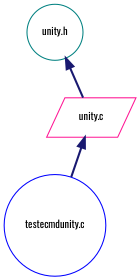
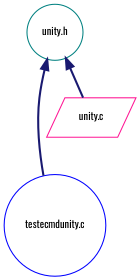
  digraph {
    fontname=Oswald
    node [fillcolor=white fontname=Oswald fontsize=10 shape=circle style=filled]
    edge [color=midnightblue dir=back fontname=Oswald fontsize=10 labelfontname=Helvetica labelfontsize=10 style=bold]
    n1 [color=teal height=0.2 label="unity.h" width=0.4]
    n2 [color=blue height=0.2 label="testecmdunity.c" width=0.4]
    n3 [color=deeppink height=0.2 label="unity.c" shape=parallelogram width=0.4]
-   n3 -> n2
+   n1 -> n2
    n1 -> n3
  }
